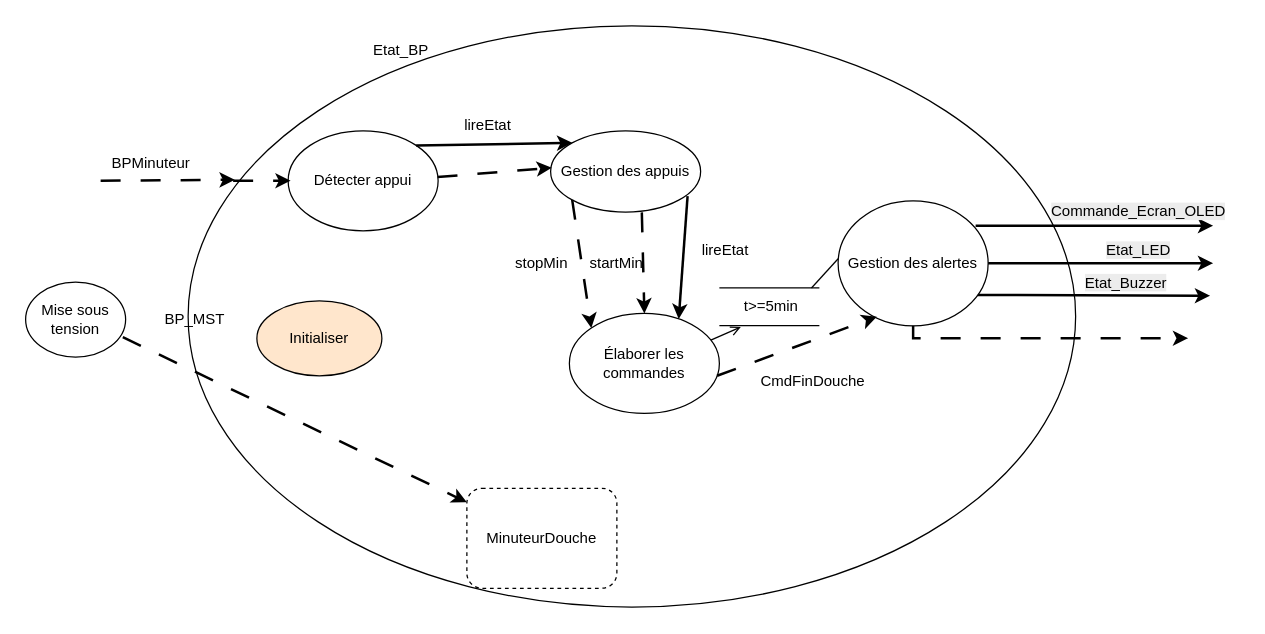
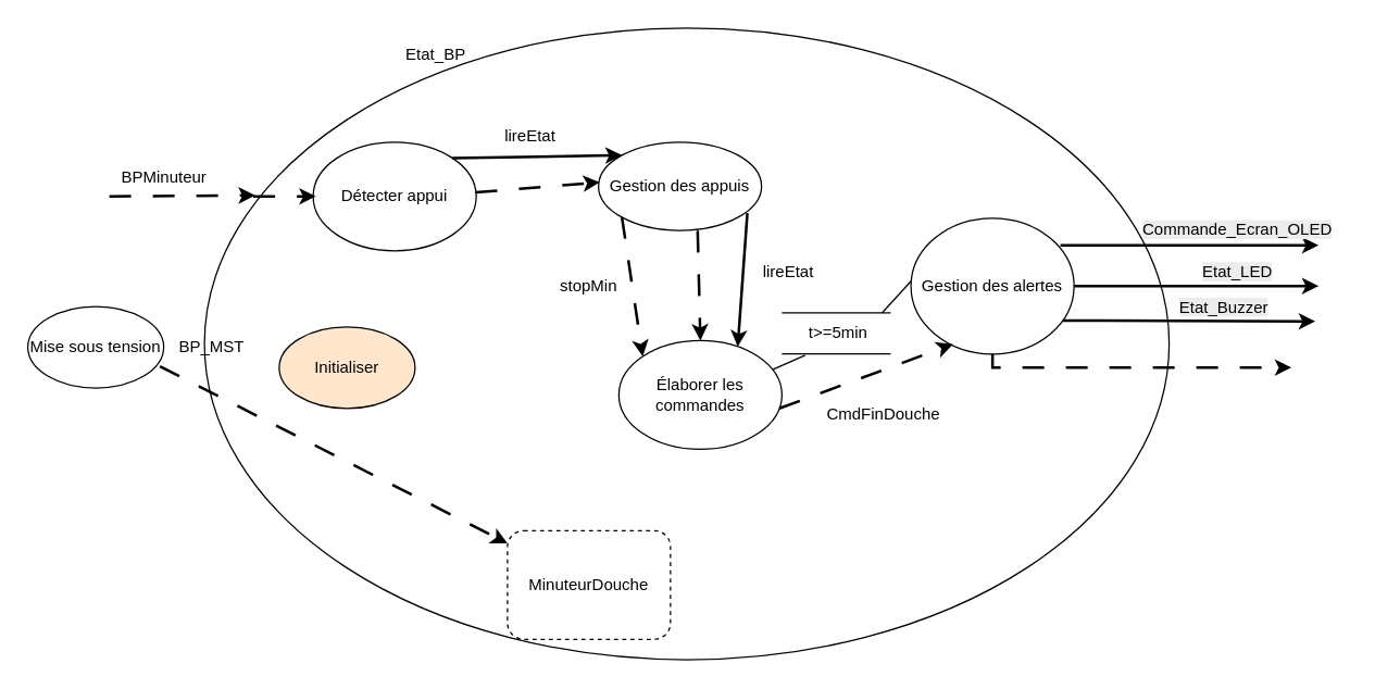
  <mxCell id="0" />
  <mxCell id="1" parent="0" />
  <mxCell id="2" value="" style="ellipse;whiteSpace=wrap;html=1;" parent="1" vertex="1"><mxGeometry x="150" y="20" width="710" height="465" as="geometry" /></mxCell>
  <mxCell id="3" value="Détecter appui" style="ellipse;whiteSpace=wrap;html=1;" parent="1" vertex="1"><mxGeometry x="230" y="104" width="120" height="80" as="geometry" /></mxCell>
  <mxCell id="4" value="" style="endArrow=classic;html=1;rounded=0;strokeWidth=2;exitX=0.925;exitY=0.753;exitDx=0;exitDy=0;exitPerimeter=0;" parent="1" source="11" edge="1"><mxGeometry width="50" height="50" relative="1" as="geometry"><mxPoint x="789.996" y="236.355" as="sourcePoint" /><mxPoint x="967.57" y="236" as="targetPoint" /></mxGeometry></mxCell>
  <mxCell id="5" value="&lt;span style=&quot;caret-color: rgb(0, 0, 0); background-color: rgb(236, 236, 236);&quot;&gt;Etat_Buzzer&lt;/span&gt;" style="text;html=1;align=center;verticalAlign=middle;resizable=0;points=[];autosize=1;strokeColor=none;fillColor=none;rotation=0;" parent="1" vertex="1"><mxGeometry x="855" y="211.11" width="90" height="30" as="geometry" /></mxCell>
  <mxCell id="6" value="" style="endArrow=classic;html=1;rounded=0;entryX=-0.004;entryY=0.165;entryDx=0;entryDy=0;entryPerimeter=0;dashed=1;dashPattern=8 8;strokeWidth=2;" parent="1" edge="1"><mxGeometry width="50" height="50" relative="1" as="geometry"><mxPoint x="80" y="144" as="sourcePoint" /><mxPoint x="187.28" y="143.2" as="targetPoint" /></mxGeometry></mxCell>
  <mxCell id="7" value="" style="endArrow=classic;html=1;rounded=0;dashed=1;dashPattern=8 8;strokeWidth=2;exitX=0.972;exitY=0.735;exitDx=0;exitDy=0;exitPerimeter=0;" parent="1" source="30" target="29" edge="1"><mxGeometry width="50" height="50" relative="1" as="geometry"><mxPoint x="261" y="379.11" as="sourcePoint" /><mxPoint x="261" y="299.11" as="targetPoint" /></mxGeometry></mxCell>
  <mxCell id="8" value="BP_MST" style="text;html=1;align=center;verticalAlign=middle;resizable=0;points=[];autosize=1;strokeColor=none;fillColor=none;" parent="1" vertex="1"><mxGeometry x="120" y="240" width="70" height="30" as="geometry" /></mxCell>
  <mxCell id="9" value="BPMinuteur" style="text;html=1;align=center;verticalAlign=middle;resizable=0;points=[];autosize=1;strokeColor=none;fillColor=none;" parent="1" vertex="1"><mxGeometry x="75" y="115" width="90" height="30" as="geometry" /></mxCell>
  <mxCell id="10" value="" style="endArrow=classic;html=1;rounded=0;entryX=0;entryY=0.5;entryDx=0;entryDy=0;dashed=1;dashPattern=8 8;strokeWidth=2;" parent="1" edge="1"><mxGeometry width="50" height="50" relative="1" as="geometry"><mxPoint x="186" y="144" as="sourcePoint" /><mxPoint x="232" y="144" as="targetPoint" /></mxGeometry></mxCell>
  <mxCell id="11" value="Gestion des alertes" style="ellipse;whiteSpace=wrap;html=1;" parent="1" vertex="1"><mxGeometry x="670" y="160" width="120" height="100" as="geometry" /></mxCell>
  <mxCell id="12" value="Gestion des appuis" style="ellipse;whiteSpace=wrap;html=1;" parent="1" vertex="1"><mxGeometry x="440" y="104" width="120" height="65" as="geometry" /></mxCell>
  <mxCell id="13" value="" style="endArrow=classic;html=1;rounded=0;entryX=0.008;entryY=0.456;entryDx=0;entryDy=0;dashed=1;dashPattern=8 8;strokeWidth=2;exitX=0.996;exitY=0.463;exitDx=0;exitDy=0;exitPerimeter=0;entryPerimeter=0;" parent="1" source="3" target="12" edge="1"><mxGeometry width="50" height="50" relative="1" as="geometry"><mxPoint x="340.5" y="164" as="sourcePoint" /><mxPoint x="439.5" y="164" as="targetPoint" /><Array as="points" /></mxGeometry></mxCell>
  <mxCell id="14" value="Etat_BP" style="text;html=1;align=center;verticalAlign=middle;resizable=0;points=[];autosize=1;strokeColor=none;fillColor=none;" parent="1" vertex="1"><mxGeometry x="285" y="25" width="70" height="30" as="geometry" /></mxCell>
  <mxCell id="15" value="Élaborer les commandes" style="ellipse;whiteSpace=wrap;html=1;" parent="1" vertex="1"><mxGeometry x="455" y="250.11" width="120" height="80" as="geometry" /></mxCell>
  <mxCell id="16" value="" style="endArrow=classic;html=1;rounded=0;dashed=1;dashPattern=8 8;strokeWidth=2;exitX=0;exitY=1;exitDx=0;exitDy=0;entryX=0;entryY=0;entryDx=0;entryDy=0;" parent="1" source="12" target="15" edge="1"><mxGeometry width="50" height="50" relative="1" as="geometry"><mxPoint x="187.575" y="164.288" as="sourcePoint" /><mxPoint x="480" y="285" as="targetPoint" /><Array as="points" /></mxGeometry></mxCell>
  <mxCell id="17" value="&lt;div&gt;&lt;br&gt;&lt;/div&gt;&lt;div&gt;&lt;br&gt;&lt;/div&gt;" style="edgeLabel;html=1;align=center;verticalAlign=middle;resizable=0;points=[];" parent="16" vertex="1" connectable="0"><mxGeometry x="-0.249" y="-1" relative="1" as="geometry"><mxPoint as="offset" /></mxGeometry></mxCell>
  <mxCell id="18" value="" style="endArrow=classic;html=1;rounded=0;strokeWidth=2;entryX=0;entryY=0;entryDx=0;entryDy=0;exitX=1;exitY=0;exitDx=0;exitDy=0;" parent="1" source="3" target="12" edge="1"><mxGeometry width="50" height="50" relative="1" as="geometry"><mxPoint x="336" y="118.41" as="sourcePoint" /><mxPoint x="586" y="118.41" as="targetPoint" /></mxGeometry></mxCell>
  <mxCell id="19" value="&lt;div&gt;&lt;br&gt;&lt;/div&gt;" style="edgeLabel;html=1;align=center;verticalAlign=middle;resizable=0;points=[];" parent="18" vertex="1" connectable="0"><mxGeometry x="-0.003" y="3" relative="1" as="geometry"><mxPoint y="-25" as="offset" /></mxGeometry></mxCell>
  <mxCell id="20" value="lireEtat" style="text;html=1;align=center;verticalAlign=middle;whiteSpace=wrap;rounded=0;" parent="1" vertex="1"><mxGeometry x="360" y="85" width="60" height="30" as="geometry" /></mxCell>
- <mxCell id="21" value="startMin" style="text;html=1;align=center;verticalAlign=middle;whiteSpace=wrap;rounded=0;" parent="1" vertex="1"><mxGeometry x="463" y="195" width="60" height="30" as="geometry" /></mxCell>
  <mxCell id="22" value="stopMin" style="text;html=1;align=center;verticalAlign=middle;whiteSpace=wrap;rounded=0;" parent="1" vertex="1"><mxGeometry x="403" y="195" width="60" height="30" as="geometry" /></mxCell>
  <mxCell id="23" value="Initialiser" style="ellipse;whiteSpace=wrap;html=1;fillColor=#ffe6cc;" parent="1" vertex="1"><mxGeometry x="205" y="240.11" width="100" height="60" as="geometry" /></mxCell>
  <mxCell id="24" value="" style="endArrow=classic;html=1;rounded=0;strokeWidth=2;exitX=0.913;exitY=0.805;exitDx=0;exitDy=0;entryX=0.729;entryY=0.057;entryDx=0;entryDy=0;entryPerimeter=0;exitPerimeter=0;" parent="1" source="12" target="15" edge="1"><mxGeometry width="50" height="50" relative="1" as="geometry"><mxPoint x="540" y="165" as="sourcePoint" /><mxPoint x="656" y="165" as="targetPoint" /></mxGeometry></mxCell>
  <mxCell id="25" value="&lt;div&gt;&lt;br&gt;&lt;/div&gt;" style="edgeLabel;html=1;align=center;verticalAlign=middle;resizable=0;points=[];" parent="24" vertex="1" connectable="0"><mxGeometry x="-0.003" y="3" relative="1" as="geometry"><mxPoint y="-25" as="offset" /></mxGeometry></mxCell>
  <mxCell id="26" value="lireEtat" style="text;html=1;align=center;verticalAlign=middle;whiteSpace=wrap;rounded=0;" parent="1" vertex="1"><mxGeometry x="550" y="185" width="60" height="30" as="geometry" /></mxCell>
  <mxCell id="27" value="" style="endArrow=classic;html=1;rounded=0;dashed=1;dashPattern=8 8;strokeWidth=2;exitX=0.608;exitY=1.005;exitDx=0;exitDy=0;exitPerimeter=0;entryX=0.5;entryY=0;entryDx=0;entryDy=0;" parent="1" source="12" target="15" edge="1"><mxGeometry width="50" height="50" relative="1" as="geometry"><mxPoint x="500" y="179" as="sourcePoint" /><mxPoint x="525.1" y="274" as="targetPoint" /><Array as="points" /></mxGeometry></mxCell>
  <mxCell id="28" value="&lt;div&gt;&lt;br&gt;&lt;/div&gt;&lt;div&gt;&lt;br&gt;&lt;/div&gt;" style="edgeLabel;html=1;align=center;verticalAlign=middle;resizable=0;points=[];" parent="27" vertex="1" connectable="0"><mxGeometry x="-0.249" y="-1" relative="1" as="geometry"><mxPoint as="offset" /></mxGeometry></mxCell>
  <mxCell id="29" value="MinuteurDouche" style="whiteSpace=wrap;html=1;dashed=1;rounded=1;" parent="1" vertex="1"><mxGeometry x="373" y="390" width="120" height="80" as="geometry" /></mxCell>
- <mxCell id="30" value="Mise sous tension" style="ellipse;whiteSpace=wrap;html=1;" parent="1" vertex="1"><mxGeometry x="20" y="225" width="80" height="60" as="geometry" /></mxCell>
+ <mxCell id="30" value="Mise sous tension" style="ellipse;whiteSpace=wrap;html=1;" parent="1" vertex="1"><mxGeometry x="20" y="225" width="100" height="60" as="geometry" /></mxCell>
  <mxCell id="31" value="" style="endArrow=classic;html=1;rounded=0;strokeWidth=2;exitX=1;exitY=0.5;exitDx=0;exitDy=0;" parent="1" source="11" edge="1"><mxGeometry width="50" height="50" relative="1" as="geometry"><mxPoint x="790" y="213" as="sourcePoint" /><mxPoint x="970" y="210" as="targetPoint" /></mxGeometry></mxCell>
  <mxCell id="32" value="&lt;span style=&quot;caret-color: rgb(0, 0, 0); background-color: rgb(236, 236, 236);&quot;&gt;Etat_LED&lt;/span&gt;" style="text;html=1;align=center;verticalAlign=middle;resizable=0;points=[];autosize=1;strokeColor=none;fillColor=none;rotation=0;" parent="1" vertex="1"><mxGeometry x="875" y="185" width="70" height="30" as="geometry" /></mxCell>
  <mxCell id="33" value="" style="endArrow=classic;html=1;rounded=0;strokeWidth=2;" parent="1" edge="1"><mxGeometry width="50" height="50" relative="1" as="geometry"><mxPoint x="780" y="180" as="sourcePoint" /><mxPoint x="970" y="180" as="targetPoint" /></mxGeometry></mxCell>
  <mxCell id="34" value="&lt;span style=&quot;caret-color: rgb(0, 0, 0); background-color: rgb(236, 236, 236);&quot;&gt;Commande_Ecran_OLED&lt;/span&gt;" style="text;html=1;align=center;verticalAlign=middle;resizable=0;points=[];autosize=1;strokeColor=none;fillColor=none;rotation=0;" parent="1" vertex="1"><mxGeometry x="830" y="154" width="160" height="30" as="geometry" /></mxCell>
- <mxCell id="35" value="" style="endArrow=open;html=1;rounded=0;entryX=0.119;entryY=1.038;entryDx=0;entryDy=0;entryPerimeter=0;exitX=0.943;exitY=0.267;exitDx=0;exitDy=0;exitPerimeter=0;" parent="1" source="15" target="38" edge="1"><mxGeometry width="50" height="50" relative="1" as="geometry"><mxPoint x="580" y="300" as="sourcePoint" /><mxPoint x="610" y="270" as="targetPoint" /></mxGeometry></mxCell>
+ <mxCell id="35" value="" style="endArrow=none;html=1;rounded=0;entryX=0.119;entryY=1.038;entryDx=0;entryDy=0;entryPerimeter=0;exitX=0.943;exitY=0.267;exitDx=0;exitDy=0;exitPerimeter=0;" parent="1" source="15" target="38" edge="1"><mxGeometry width="50" height="50" relative="1" as="geometry"><mxPoint x="580" y="300" as="sourcePoint" /><mxPoint x="610" y="270" as="targetPoint" /></mxGeometry></mxCell>
  <mxCell id="36" value="" style="endArrow=none;html=1;rounded=0;" parent="1" edge="1"><mxGeometry width="50" height="50" relative="1" as="geometry"><mxPoint x="575" y="259.81" as="sourcePoint" /><mxPoint x="655" y="259.81" as="targetPoint" /></mxGeometry></mxCell>
  <mxCell id="37" value="" style="endArrow=none;html=1;rounded=0;" parent="1" edge="1"><mxGeometry width="50" height="50" relative="1" as="geometry"><mxPoint x="575" y="229.7" as="sourcePoint" /><mxPoint x="655" y="229.7" as="targetPoint" /></mxGeometry></mxCell>
  <mxCell id="38" value="&amp;nbsp;t&amp;gt;=5min" style="text;html=1;align=center;verticalAlign=middle;whiteSpace=wrap;rounded=0;" parent="1" vertex="1"><mxGeometry x="585" y="229.81" width="60" height="30" as="geometry" /></mxCell>
  <mxCell id="39" value="" style="endArrow=none;html=1;rounded=0;entryX=0.011;entryY=0.667;entryDx=0;entryDy=0;entryPerimeter=0;" parent="1" edge="1"><mxGeometry width="50" height="50" relative="1" as="geometry"><mxPoint x="648.68" y="229.81" as="sourcePoint" /><mxPoint x="670" y="206.4" as="targetPoint" /></mxGeometry></mxCell>
  <mxCell id="40" value="" style="endArrow=classic;html=1;rounded=0;dashed=1;dashPattern=8 8;strokeWidth=2;exitX=0.5;exitY=1;exitDx=0;exitDy=0;" parent="1" source="11" edge="1"><mxGeometry width="50" height="50" relative="1" as="geometry"><mxPoint x="740" y="270" as="sourcePoint" /><mxPoint x="950" y="270" as="targetPoint" /><Array as="points"><mxPoint x="730" y="270" /></Array></mxGeometry></mxCell>
  <mxCell id="41" value="&lt;div&gt;&lt;br&gt;&lt;/div&gt;&lt;div&gt;&lt;br&gt;&lt;/div&gt;" style="edgeLabel;html=1;align=center;verticalAlign=middle;resizable=0;points=[];" parent="40" connectable="0" vertex="1"><mxGeometry x="-0.249" y="-1" relative="1" as="geometry"><mxPoint as="offset" /></mxGeometry></mxCell>
  <mxCell id="42" value="" style="endArrow=classic;html=1;rounded=0;dashed=1;dashPattern=8 8;strokeWidth=2;exitX=0.985;exitY=0.624;exitDx=0;exitDy=0;entryX=0.258;entryY=0.927;entryDx=0;entryDy=0;entryPerimeter=0;exitPerimeter=0;" parent="1" source="15" target="11" edge="1"><mxGeometry width="50" height="50" relative="1" as="geometry"><mxPoint x="585" y="330" as="sourcePoint" /><mxPoint x="598" y="464" as="targetPoint" /><Array as="points" /></mxGeometry></mxCell>
  <mxCell id="43" value="&lt;div&gt;&lt;br&gt;&lt;/div&gt;&lt;div&gt;&lt;br&gt;&lt;/div&gt;" style="edgeLabel;html=1;align=center;verticalAlign=middle;resizable=0;points=[];" parent="42" connectable="0" vertex="1"><mxGeometry x="-0.249" y="-1" relative="1" as="geometry"><mxPoint as="offset" /></mxGeometry></mxCell>
  <mxCell id="44" value="CmdFinDouche" style="text;html=1;align=center;verticalAlign=middle;whiteSpace=wrap;rounded=0;" parent="1" vertex="1"><mxGeometry x="620" y="290" width="60" height="30" as="geometry" /></mxCell>
